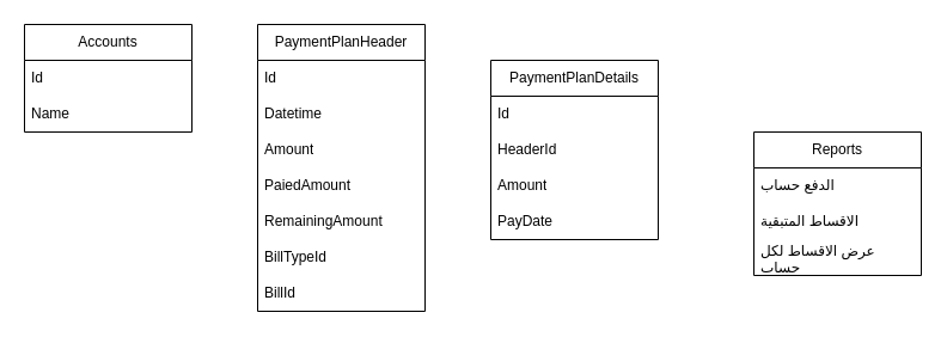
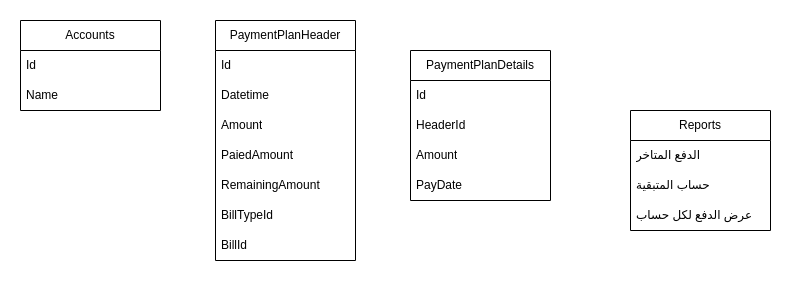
  <mxCell id="0" />
  <mxCell id="1" parent="0" />
  <mxCell id="2" value="Accounts" style="swimlane;fontStyle=0;childLayout=stackLayout;horizontal=1;startSize=30;horizontalStack=0;resizeParent=1;resizeParentMax=0;resizeLast=0;collapsible=1;marginBottom=0;whiteSpace=wrap;html=1;" vertex="1" parent="1"><mxGeometry x="20" y="20" width="140" height="90" as="geometry" /></mxCell>
  <mxCell id="3" value="Id" style="text;strokeColor=none;fillColor=none;align=left;verticalAlign=middle;spacingLeft=4;spacingRight=4;overflow=hidden;points=[[0,0.5],[1,0.5]];portConstraint=eastwest;rotatable=0;whiteSpace=wrap;html=1;" vertex="1" parent="2"><mxGeometry y="30" width="140" height="30" as="geometry" /></mxCell>
  <mxCell id="4" value="Name" style="text;strokeColor=none;fillColor=none;align=left;verticalAlign=middle;spacingLeft=4;spacingRight=4;overflow=hidden;points=[[0,0.5],[1,0.5]];portConstraint=eastwest;rotatable=0;whiteSpace=wrap;html=1;" vertex="1" parent="2"><mxGeometry y="60" width="140" height="30" as="geometry" /></mxCell>
  <mxCell id="5" value="PaymentPlanHeader" style="swimlane;fontStyle=0;childLayout=stackLayout;horizontal=1;startSize=30;horizontalStack=0;resizeParent=1;resizeParentMax=0;resizeLast=0;collapsible=1;marginBottom=0;whiteSpace=wrap;html=1;" vertex="1" parent="1"><mxGeometry x="215" y="20" width="140" height="240" as="geometry" /></mxCell>
  <mxCell id="6" value="Id" style="text;strokeColor=none;fillColor=none;align=left;verticalAlign=middle;spacingLeft=4;spacingRight=4;overflow=hidden;points=[[0,0.5],[1,0.5]];portConstraint=eastwest;rotatable=0;whiteSpace=wrap;html=1;" vertex="1" parent="5"><mxGeometry y="30" width="140" height="30" as="geometry" /></mxCell>
  <mxCell id="7" value="Datetime" style="text;strokeColor=none;fillColor=none;align=left;verticalAlign=middle;spacingLeft=4;spacingRight=4;overflow=hidden;points=[[0,0.5],[1,0.5]];portConstraint=eastwest;rotatable=0;whiteSpace=wrap;html=1;" vertex="1" parent="5"><mxGeometry y="60" width="140" height="30" as="geometry" /></mxCell>
  <mxCell id="8" value="Amount" style="text;strokeColor=none;fillColor=none;align=left;verticalAlign=middle;spacingLeft=4;spacingRight=4;overflow=hidden;points=[[0,0.5],[1,0.5]];portConstraint=eastwest;rotatable=0;whiteSpace=wrap;html=1;" vertex="1" parent="5"><mxGeometry y="90" width="140" height="30" as="geometry" /></mxCell>
  <mxCell id="9" value="PaiedAmount" style="text;strokeColor=none;fillColor=none;align=left;verticalAlign=middle;spacingLeft=4;spacingRight=4;overflow=hidden;points=[[0,0.5],[1,0.5]];portConstraint=eastwest;rotatable=0;whiteSpace=wrap;html=1;" vertex="1" parent="5"><mxGeometry y="120" width="140" height="30" as="geometry" /></mxCell>
  <mxCell id="10" value="RemainingAmount" style="text;strokeColor=none;fillColor=none;align=left;verticalAlign=middle;spacingLeft=4;spacingRight=4;overflow=hidden;points=[[0,0.5],[1,0.5]];portConstraint=eastwest;rotatable=0;whiteSpace=wrap;html=1;" vertex="1" parent="5"><mxGeometry y="150" width="140" height="30" as="geometry" /></mxCell>
  <mxCell id="11" value="BillTypeId" style="text;strokeColor=none;fillColor=none;align=left;verticalAlign=middle;spacingLeft=4;spacingRight=4;overflow=hidden;points=[[0,0.5],[1,0.5]];portConstraint=eastwest;rotatable=0;whiteSpace=wrap;html=1;" vertex="1" parent="5"><mxGeometry y="180" width="140" height="30" as="geometry" /></mxCell>
  <mxCell id="12" value="BillId" style="text;strokeColor=none;fillColor=none;align=left;verticalAlign=middle;spacingLeft=4;spacingRight=4;overflow=hidden;points=[[0,0.5],[1,0.5]];portConstraint=eastwest;rotatable=0;whiteSpace=wrap;html=1;" vertex="1" parent="5"><mxGeometry y="210" width="140" height="30" as="geometry" /></mxCell>
  <mxCell id="13" value="PaymentPlanDetails" style="swimlane;fontStyle=0;childLayout=stackLayout;horizontal=1;startSize=30;horizontalStack=0;resizeParent=1;resizeParentMax=0;resizeLast=0;collapsible=1;marginBottom=0;whiteSpace=wrap;html=1;" vertex="1" parent="1"><mxGeometry x="410" y="50" width="140" height="150" as="geometry" /></mxCell>
  <mxCell id="14" value="Id" style="text;strokeColor=none;fillColor=none;align=left;verticalAlign=middle;spacingLeft=4;spacingRight=4;overflow=hidden;points=[[0,0.5],[1,0.5]];portConstraint=eastwest;rotatable=0;whiteSpace=wrap;html=1;" vertex="1" parent="13"><mxGeometry y="30" width="140" height="30" as="geometry" /></mxCell>
  <mxCell id="15" value="HeaderId" style="text;strokeColor=none;fillColor=none;align=left;verticalAlign=middle;spacingLeft=4;spacingRight=4;overflow=hidden;points=[[0,0.5],[1,0.5]];portConstraint=eastwest;rotatable=0;whiteSpace=wrap;html=1;" vertex="1" parent="13"><mxGeometry y="60" width="140" height="30" as="geometry" /></mxCell>
  <mxCell id="16" value="Amount" style="text;strokeColor=none;fillColor=none;align=left;verticalAlign=middle;spacingLeft=4;spacingRight=4;overflow=hidden;points=[[0,0.5],[1,0.5]];portConstraint=eastwest;rotatable=0;whiteSpace=wrap;html=1;" vertex="1" parent="13"><mxGeometry y="90" width="140" height="30" as="geometry" /></mxCell>
  <mxCell id="17" value="PayDate" style="text;strokeColor=none;fillColor=none;align=left;verticalAlign=middle;spacingLeft=4;spacingRight=4;overflow=hidden;points=[[0,0.5],[1,0.5]];portConstraint=eastwest;rotatable=0;whiteSpace=wrap;html=1;" vertex="1" parent="13"><mxGeometry y="120" width="140" height="30" as="geometry" /></mxCell>
  <mxCell id="18" value="Reports" style="swimlane;fontStyle=0;childLayout=stackLayout;horizontal=1;startSize=30;horizontalStack=0;resizeParent=1;resizeParentMax=0;resizeLast=0;collapsible=1;marginBottom=0;whiteSpace=wrap;html=1;" vertex="1" parent="1"><mxGeometry x="630" y="110" width="140" height="120" as="geometry" /></mxCell>
- <mxCell id="19" value="الدفع حساب" style="text;strokeColor=none;fillColor=none;align=left;verticalAlign=middle;spacingLeft=4;spacingRight=4;overflow=hidden;points=[[0,0.5],[1,0.5]];portConstraint=eastwest;rotatable=0;whiteSpace=wrap;html=1;" vertex="1" parent="18"><mxGeometry y="30" width="140" height="30" as="geometry" /></mxCell>
- <mxCell id="20" value="الاقساط المتبقية" style="text;strokeColor=none;fillColor=none;align=left;verticalAlign=middle;spacingLeft=4;spacingRight=4;overflow=hidden;points=[[0,0.5],[1,0.5]];portConstraint=eastwest;rotatable=0;whiteSpace=wrap;html=1;" vertex="1" parent="18"><mxGeometry y="60" width="140" height="30" as="geometry" /></mxCell>
- <mxCell id="21" value="عرض الاقساط لكل حساب" style="text;strokeColor=none;fillColor=none;align=left;verticalAlign=middle;spacingLeft=4;spacingRight=4;overflow=hidden;points=[[0,0.5],[1,0.5]];portConstraint=eastwest;rotatable=0;whiteSpace=wrap;html=1;" vertex="1" parent="18"><mxGeometry y="90" width="140" height="30" as="geometry" /></mxCell>
+ <mxCell id="19" value="الدفع المتاخر" style="text;strokeColor=none;fillColor=none;align=left;verticalAlign=middle;spacingLeft=4;spacingRight=4;overflow=hidden;points=[[0,0.5],[1,0.5]];portConstraint=eastwest;rotatable=0;whiteSpace=wrap;html=1;" vertex="1" parent="18"><mxGeometry y="30" width="140" height="30" as="geometry" /></mxCell>
+ <mxCell id="20" value="حساب المتبقية" style="text;strokeColor=none;fillColor=none;align=left;verticalAlign=middle;spacingLeft=4;spacingRight=4;overflow=hidden;points=[[0,0.5],[1,0.5]];portConstraint=eastwest;rotatable=0;whiteSpace=wrap;html=1;" vertex="1" parent="18"><mxGeometry y="60" width="140" height="30" as="geometry" /></mxCell>
+ <mxCell id="21" value="عرض الدفع لكل حساب" style="text;strokeColor=none;fillColor=none;align=left;verticalAlign=middle;spacingLeft=4;spacingRight=4;overflow=hidden;points=[[0,0.5],[1,0.5]];portConstraint=eastwest;rotatable=0;whiteSpace=wrap;html=1;" vertex="1" parent="18"><mxGeometry y="90" width="140" height="30" as="geometry" /></mxCell>
